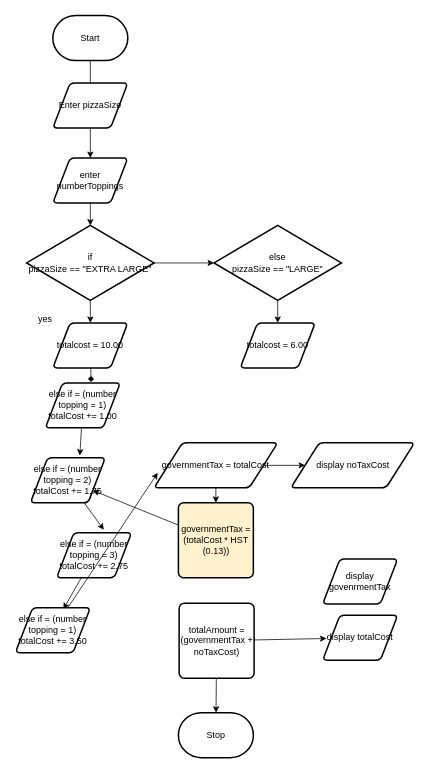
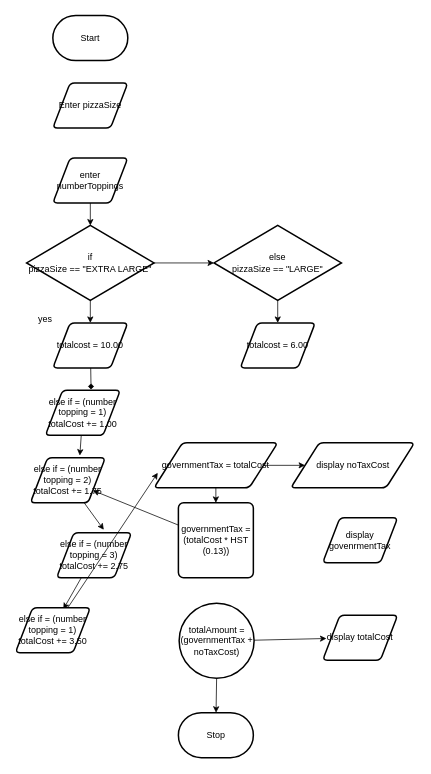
  <mxCell id="0" />
  <mxCell id="1" parent="0" />
- <mxCell id="2" value="" style="edgeStyle=none;html=1;" parent="1" source="3" target="7" edge="1"><mxGeometry relative="1" as="geometry" /></mxCell>
  <mxCell id="3" value="Start" style="strokeWidth=2;html=1;shape=mxgraph.flowchart.terminator;whiteSpace=wrap;" parent="1" vertex="1"><mxGeometry x="70" y="20" width="100" height="60" as="geometry" /></mxCell>
  <mxCell id="4" value="Stop" style="strokeWidth=2;html=1;shape=mxgraph.flowchart.terminator;whiteSpace=wrap;" parent="1" vertex="1"><mxGeometry x="237.5" y="950" width="100" height="60" as="geometry" /></mxCell>
  <mxCell id="5" value="Enter pizzaSize" style="shape=parallelogram;html=1;strokeWidth=2;perimeter=parallelogramPerimeter;whiteSpace=wrap;rounded=1;arcSize=12;size=0.23;" parent="1" vertex="1"><mxGeometry x="70" y="110" width="100" height="60" as="geometry" /></mxCell>
  <mxCell id="6" style="edgeStyle=none;html=1;entryX=0.5;entryY=0;entryDx=0;entryDy=0;entryPerimeter=0;" parent="1" source="7" target="10" edge="1"><mxGeometry relative="1" as="geometry" /></mxCell>
  <mxCell id="7" value="enter numberToppings" style="shape=parallelogram;html=1;strokeWidth=2;perimeter=parallelogramPerimeter;whiteSpace=wrap;rounded=1;arcSize=12;size=0.23;" parent="1" vertex="1"><mxGeometry x="70" y="210" width="100" height="60" as="geometry" /></mxCell>
  <mxCell id="8" value="" style="edgeStyle=none;html=1;" parent="1" source="10" target="12" edge="1"><mxGeometry relative="1" as="geometry" /></mxCell>
  <mxCell id="9" style="edgeStyle=none;html=1;" parent="1" source="10" target="15" edge="1"><mxGeometry relative="1" as="geometry" /></mxCell>
  <mxCell id="10" value="if&lt;br&gt;pizzaSize == &quot;EXTRA LARGE&quot;" style="strokeWidth=2;html=1;shape=mxgraph.flowchart.decision;whiteSpace=wrap;" parent="1" vertex="1"><mxGeometry x="35" y="300" width="170" height="100" as="geometry" /></mxCell>
  <mxCell id="11" style="edgeStyle=none;html=1;" parent="1" source="12" target="24" edge="1"><mxGeometry relative="1" as="geometry" /></mxCell>
  <mxCell id="12" value="else&lt;br&gt;pizzaSize == &quot;LARGE&quot;" style="strokeWidth=2;html=1;shape=mxgraph.flowchart.decision;whiteSpace=wrap;" parent="1" vertex="1"><mxGeometry x="285" y="300" width="170" height="100" as="geometry" /></mxCell>
  <mxCell id="13" value="yes" style="text;html=1;strokeColor=none;fillColor=none;align=center;verticalAlign=middle;whiteSpace=wrap;rounded=0;" parent="1" vertex="1"><mxGeometry x="30" y="410" width="60" height="30" as="geometry" /></mxCell>
  <mxCell id="14" style="edgeStyle=none;html=1;entryX=0.61;entryY=-0.017;entryDx=0;entryDy=0;entryPerimeter=0;endArrow=diamond;" parent="1" source="15" target="17" edge="1"><mxGeometry relative="1" as="geometry" /></mxCell>
  <mxCell id="15" value="totalcost = 10.00" style="shape=parallelogram;html=1;strokeWidth=2;perimeter=parallelogramPerimeter;whiteSpace=wrap;rounded=1;arcSize=12;size=0.23;" parent="1" vertex="1"><mxGeometry x="70" y="430" width="100" height="60" as="geometry" /></mxCell>
  <mxCell id="16" style="edgeStyle=none;html=1;entryX=0.66;entryY=-0.05;entryDx=0;entryDy=0;entryPerimeter=0;" parent="1" source="17" target="19" edge="1"><mxGeometry relative="1" as="geometry" /></mxCell>
- <mxCell id="17" value="else if = (number topping = 1)&lt;br&gt;totalCost += 1.00" style="shape=parallelogram;html=1;strokeWidth=2;perimeter=parallelogramPerimeter;whiteSpace=wrap;rounded=1;arcSize=12;size=0.23;" parent="1" vertex="1"><mxGeometry x="60" y="510" width="100" height="60" as="geometry" /></mxCell>
+ <mxCell id="17" value="else if = (number topping = 1)&lt;br&gt;totalCost += 1.00" style="shape=parallelogram;html=1;strokeWidth=2;perimeter=parallelogramPerimeter;whiteSpace=wrap;rounded=1;arcSize=12;size=0.23;" parent="1" vertex="1"><mxGeometry x="60" y="520" width="100" height="60" as="geometry" /></mxCell>
  <mxCell id="18" style="edgeStyle=none;html=1;entryX=0.63;entryY=-0.067;entryDx=0;entryDy=0;entryPerimeter=0;" parent="1" source="19" target="21" edge="1"><mxGeometry relative="1" as="geometry" /></mxCell>
  <mxCell id="19" value="else if = (number topping = 2)&lt;br&gt;totalCost += 1.75" style="shape=parallelogram;html=1;strokeWidth=2;perimeter=parallelogramPerimeter;whiteSpace=wrap;rounded=1;arcSize=12;size=0.23;" parent="1" vertex="1"><mxGeometry x="40" y="610" width="100" height="60" as="geometry" /></mxCell>
  <mxCell id="20" style="edgeStyle=none;html=1;entryX=0.64;entryY=0.033;entryDx=0;entryDy=0;entryPerimeter=0;" parent="1" source="21" target="23" edge="1"><mxGeometry relative="1" as="geometry" /></mxCell>
  <mxCell id="21" value="else if = (number topping = 3)&lt;br&gt;totalCost += 2.75" style="shape=parallelogram;html=1;strokeWidth=2;perimeter=parallelogramPerimeter;whiteSpace=wrap;rounded=1;arcSize=12;size=0.23;" parent="1" vertex="1"><mxGeometry x="75" y="710" width="100" height="60" as="geometry" /></mxCell>
  <mxCell id="22" style="edgeStyle=none;html=1;entryX=0.03;entryY=0.667;entryDx=0;entryDy=0;entryPerimeter=0;" parent="1" source="23" target="27" edge="1"><mxGeometry relative="1" as="geometry" /></mxCell>
  <mxCell id="23" value="else if = (number topping = 1)&lt;br&gt;totalCost += 3.50" style="shape=parallelogram;html=1;strokeWidth=2;perimeter=parallelogramPerimeter;whiteSpace=wrap;rounded=1;arcSize=12;size=0.23;" parent="1" vertex="1"><mxGeometry x="20" y="810" width="100" height="60" as="geometry" /></mxCell>
  <mxCell id="24" value="totalcost = 6.00" style="shape=parallelogram;html=1;strokeWidth=2;perimeter=parallelogramPerimeter;whiteSpace=wrap;rounded=1;arcSize=12;size=0.23;" parent="1" vertex="1"><mxGeometry x="320" y="430" width="100" height="60" as="geometry" /></mxCell>
  <mxCell id="25" style="edgeStyle=none;html=1;entryX=0;entryY=0.5;entryDx=0;entryDy=0;" parent="1" source="27" target="30" edge="1"><mxGeometry relative="1" as="geometry" /></mxCell>
  <mxCell id="26" value="" style="edgeStyle=none;html=1;" parent="1" source="27" target="29" edge="1"><mxGeometry relative="1" as="geometry" /></mxCell>
  <mxCell id="27" value="governmentTax = totalCost&lt;br&gt;" style="shape=parallelogram;html=1;strokeWidth=2;perimeter=parallelogramPerimeter;whiteSpace=wrap;rounded=1;arcSize=12;size=0.23;" parent="1" vertex="1"><mxGeometry x="205" y="590" width="165" height="60" as="geometry" /></mxCell>
  <mxCell id="28" value="" style="edgeStyle=none;html=1;" parent="1" source="29" target="19" edge="1"><mxGeometry relative="1" as="geometry" /></mxCell>
- <mxCell id="29" value="governmentTax = (totalCost * HST (0.13))" style="rounded=1;whiteSpace=wrap;html=1;absoluteArcSize=1;arcSize=14;strokeWidth=2;fillColor=#fff2cc;" parent="1" vertex="1"><mxGeometry x="237.5" y="670" width="100" height="100" as="geometry" /></mxCell>
+ <mxCell id="29" value="governmentTax = (totalCost * HST (0.13))" style="rounded=1;whiteSpace=wrap;html=1;absoluteArcSize=1;arcSize=14;strokeWidth=2;" parent="1" vertex="1"><mxGeometry x="237.5" y="670" width="100" height="100" as="geometry" /></mxCell>
  <mxCell id="30" value="display noTaxCost" style="shape=parallelogram;html=1;strokeWidth=2;perimeter=parallelogramPerimeter;whiteSpace=wrap;rounded=1;arcSize=12;size=0.23;" parent="1" vertex="1"><mxGeometry x="387.5" y="590" width="165" height="60" as="geometry" /></mxCell>
- <mxCell id="31" value="display govenrmentTax" style="shape=parallelogram;html=1;strokeWidth=2;perimeter=parallelogramPerimeter;whiteSpace=wrap;rounded=1;arcSize=12;size=0.23;" parent="1" vertex="1"><mxGeometry x="430" y="745" width="100" height="60" as="geometry" /></mxCell>
+ <mxCell id="31" value="display govenrmentTax" style="shape=parallelogram;html=1;strokeWidth=2;perimeter=parallelogramPerimeter;whiteSpace=wrap;rounded=1;arcSize=12;size=0.23;" parent="1" vertex="1"><mxGeometry x="430" y="690" width="100" height="60" as="geometry" /></mxCell>
  <mxCell id="32" style="edgeStyle=none;html=1;entryX=0.05;entryY=0.517;entryDx=0;entryDy=0;entryPerimeter=0;" parent="1" source="34" target="35" edge="1"><mxGeometry relative="1" as="geometry" /></mxCell>
  <mxCell id="33" value="" style="edgeStyle=none;html=1;" parent="1" source="34" target="4" edge="1"><mxGeometry relative="1" as="geometry" /></mxCell>
- <mxCell id="34" value="totalAmount = (governmentTax + noTaxCost)" style="rounded=1;whiteSpace=wrap;html=1;absoluteArcSize=1;arcSize=14;strokeWidth=2;" parent="1" vertex="1"><mxGeometry x="238.5" y="804" width="100" height="100" as="geometry" /></mxCell>
+ <mxCell id="34" value="totalAmount = (governmentTax + noTaxCost)" style="ellipse;whiteSpace=wrap;html=1;absoluteArcSize=1;arcSize=14;strokeWidth=2;" parent="1" vertex="1"><mxGeometry x="238.5" y="804" width="100" height="100" as="geometry" /></mxCell>
  <mxCell id="35" value="display totalCost" style="shape=parallelogram;html=1;strokeWidth=2;perimeter=parallelogramPerimeter;whiteSpace=wrap;rounded=1;arcSize=12;size=0.23;" parent="1" vertex="1"><mxGeometry x="430" y="820" width="100" height="60" as="geometry" /></mxCell>
